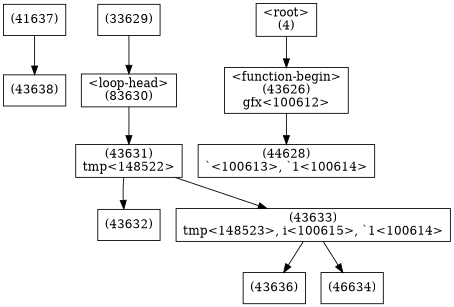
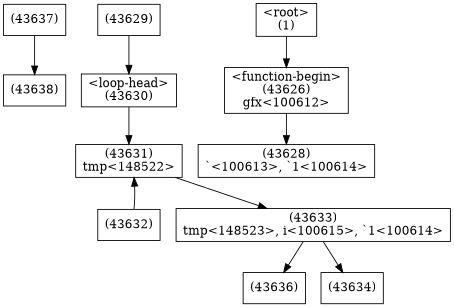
  digraph {
    node [shape=box]
    n1 [label="(43638)"]
-   n2 [label="(41637)"]
+   n2 [label="(43637)"]
    n3 [label="(43636)"]
-   n4 [label="(46634)"]
+   n4 [label="(43634)"]
    n5 [label="(43633)\ntmp<148523>, i<100615>, `1<100614>"]
    n6 [label="(43632)"]
    n7 [label="(43631)\ntmp<148522>"]
-   n8 [label="<loop-head>\n(83630)"]
-   n9 [label="(33629)"]
-   n10 [label="(44628)\n`<100613>, `1<100614>"]
+   n8 [label="<loop-head>\n(43630)"]
+   n9 [label="(43629)"]
+   n10 [label="(43628)\n`<100613>, `1<100614>"]
    n11 [label="<function-begin>\n(43626)\ngfx<100612>"]
-   n12 [label="<root>\n(4)"]
+   n12 [label="<root>\n(1)"]
    n2 -> n1
    n5 -> n3
    n5 -> n4
    n7 -> n5
-   n7 -> n6
+   n6 -> n7
    n8 -> n7
    n9 -> n8
    n11 -> n10
    n12 -> n11
  }
